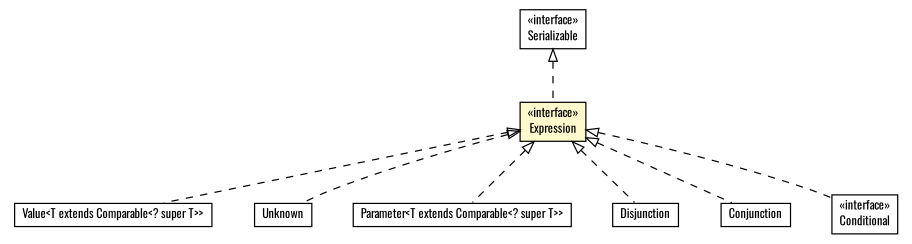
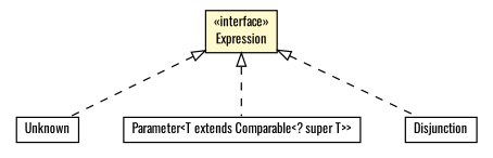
  digraph {
    fontname=Oswald
    nodesep=0.25
    ranksep=0.5
    node [fontcolor=black fontname=Oswald fontsize=10.0 shape=plaintext]
    edge [arrowtail=empty dir=back fontname=Oswald fontsize=10 headport=p labelfontname=arial labelfontsize=10 style=dashed tailport=p]
-   n1 [label=<<table title="context.arch.intelligibility.expression.Value" border="0" cellborder="1" cellspacing="0" cellpadding="2" port="p" href="./Value.html"> 		<tr><td><table border="0" cellspacing="0" cellpadding="1"> <tr><td align="center" balign="center"> Value&lt;T extends Comparable&lt;? super T&gt;&gt; </td></tr> 		</table></td></tr> 		</table>>]
    n2 [label=<<table title="context.arch.intelligibility.expression.Unknown" border="0" cellborder="1" cellspacing="0" cellpadding="2" port="p" href="./Unknown.html"> 		<tr><td><table border="0" cellspacing="0" cellpadding="1"> <tr><td align="center" balign="center"> Unknown </td></tr> 		</table></td></tr> 		</table>>]
    n3 [label=<<table title="context.arch.intelligibility.expression.Parameter" border="0" cellborder="1" cellspacing="0" cellpadding="2" port="p" href="./Parameter.html"> 		<tr><td><table border="0" cellspacing="0" cellpadding="1"> <tr><td align="center" balign="center"> Parameter&lt;T extends Comparable&lt;? super T&gt;&gt; </td></tr> 		</table></td></tr> 		</table>>]
    n4 [label=<<table title="context.arch.intelligibility.expression.Expression" border="0" cellborder="1" cellspacing="0" cellpadding="2" port="p" bgcolor="lemonChiffon" href="./Expression.html"> 		<tr><td><table border="0" cellspacing="0" cellpadding="1"> <tr><td align="center" balign="center"> &#171;interface&#187; </td></tr> <tr><td align="center" balign="center"> Expression </td></tr> 		</table></td></tr> 		</table>>]
    n5 [label=<<table title="context.arch.intelligibility.expression.Disjunction" border="0" cellborder="1" cellspacing="0" cellpadding="2" port="p" href="./Disjunction.html"> 		<tr><td><table border="0" cellspacing="0" cellpadding="1"> <tr><td align="center" balign="center"> Disjunction </td></tr> 		</table></td></tr> 		</table>>]
-   n6 [label=<<table title="context.arch.intelligibility.expression.Conjunction" border="0" cellborder="1" cellspacing="0" cellpadding="2" port="p" href="./Conjunction.html"> 		<tr><td><table border="0" cellspacing="0" cellpadding="1"> <tr><td align="center" balign="center"> Conjunction </td></tr> 		</table></td></tr> 		</table>>]
-   n7 [label=<<table title="context.arch.intelligibility.expression.Conditional" border="0" cellborder="1" cellspacing="0" cellpadding="2" port="p" href="./Conditional.html"> 		<tr><td><table border="0" cellspacing="0" cellpadding="1"> <tr><td align="center" balign="center"> &#171;interface&#187; </td></tr> <tr><td align="center" balign="center"> Conditional </td></tr> 		</table></td></tr> 		</table>>]
-   n8 [label=<<table title="java.io.Serializable" border="0" cellborder="1" cellspacing="0" cellpadding="2" port="p" href="http://java.sun.com/j2se/1.4.2/docs/api/java/io/Serializable.html"> 		<tr><td><table border="0" cellspacing="0" cellpadding="1"> <tr><td align="center" balign="center"> &#171;interface&#187; </td></tr> <tr><td align="center" balign="center"> Serializable </td></tr> 		</table></td></tr> 		</table>>]
-   n4 -> n1
    n4 -> n2
    n4 -> n3
    n4 -> n5
-   n4 -> n6
-   n4 -> n7
-   n8 -> n4
  }
